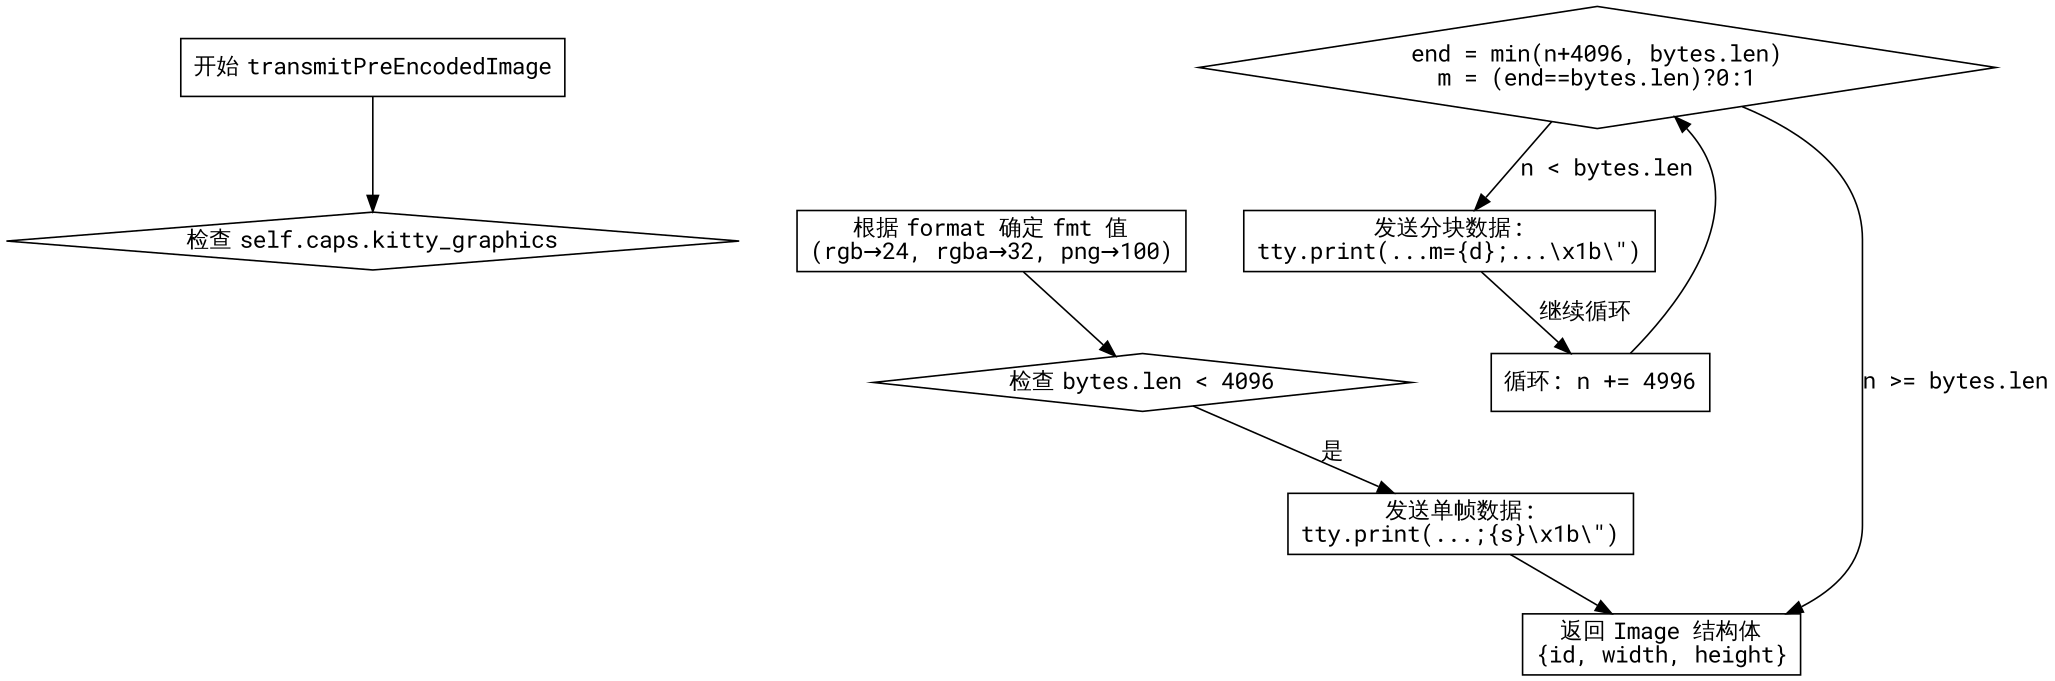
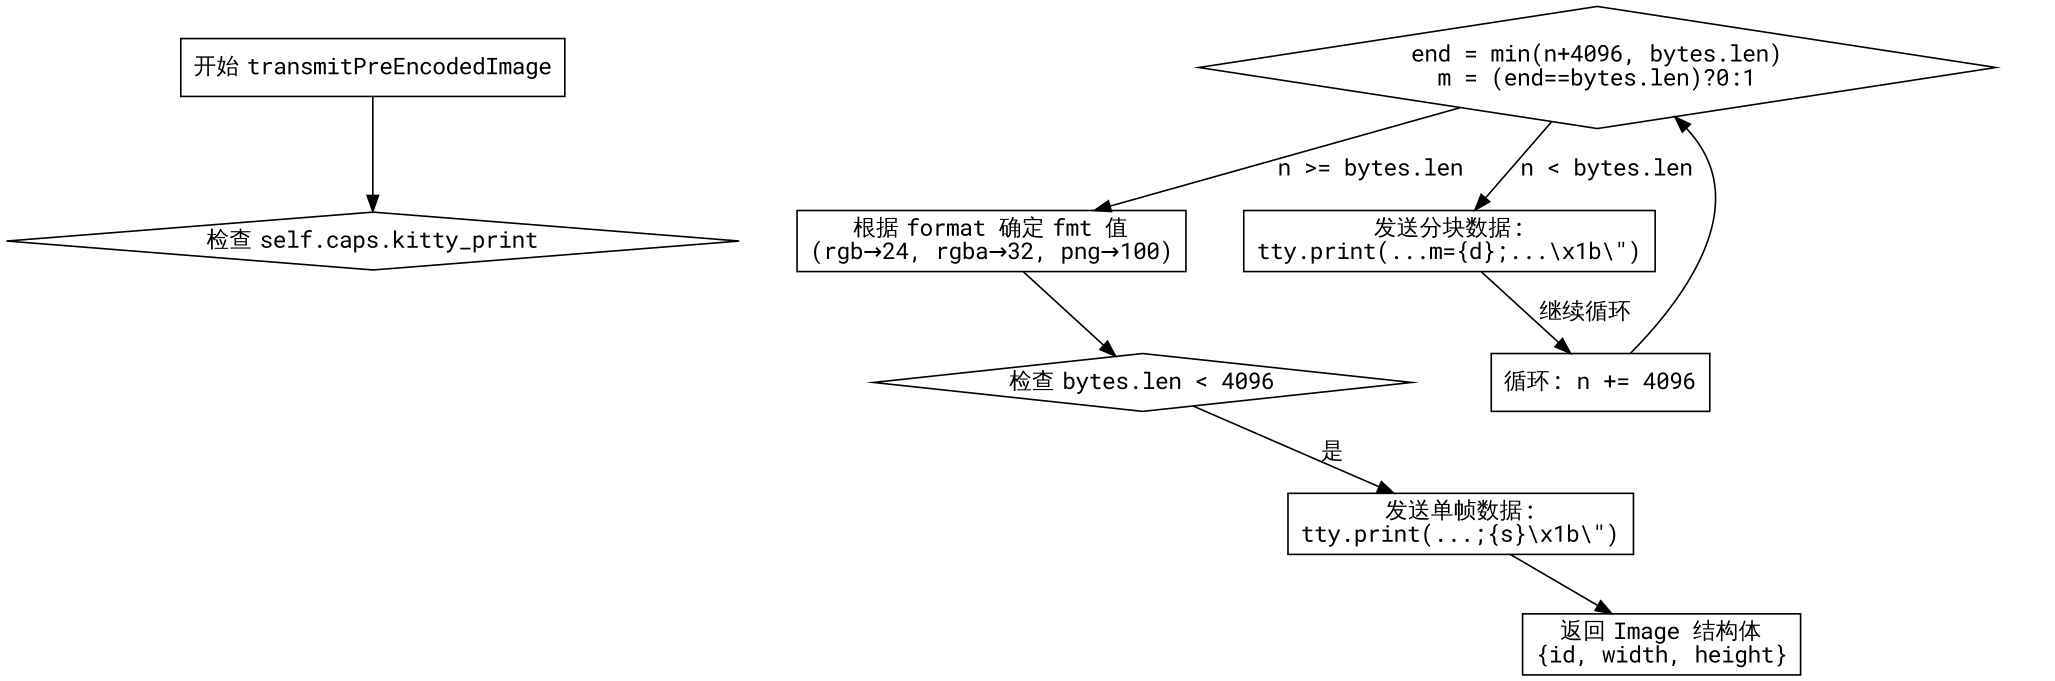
  digraph {
    fontname="Roboto Mono"
    nodesep=0.5
    node [fontname="Roboto Mono" shape=box]
    edge [fontname="Roboto Mono"]
    n1 [label="开始 transmitPreEncodedImage"]
-   n2 [label="检查 self.caps.kitty_graphics" shape=diamond]
+   n2 [label="检查 self.caps.kitty_print" shape=diamond]
    n3 [label="根据 format 确定 fmt 值\n(rgb→24, rgba→32, png→100)"]
    n4 [label="检查 bytes.len < 4096" shape=diamond]
    n5 [label="发送单帧数据:\ntty.print(...;{s}\\x1b\\\")"]
    n6 [label="返回 Image 结构体\n{id, width, height}"]
-   n7 [label="循环: n += 4996"]
+   n7 [label="循环: n += 4096"]
    n8 [label="end = min(n+4096, bytes.len)\nm = (end==bytes.len)?0:1" shape=diamond]
    n9 [label="发送分块数据:\ntty.print(...m={d};...\\x1b\\\")"]
    n1 -> n2
    n3 -> n4
    n4 -> n5 [label="是"]
    n5 -> n6
    n7 -> n8
-   n8 -> n6 [label="n >= bytes.len"]
+   n8 -> n3 [label="n >= bytes.len"]
    n8 -> n9 [label="n < bytes.len"]
    n9 -> n7 [label="继续循环"]
  }
